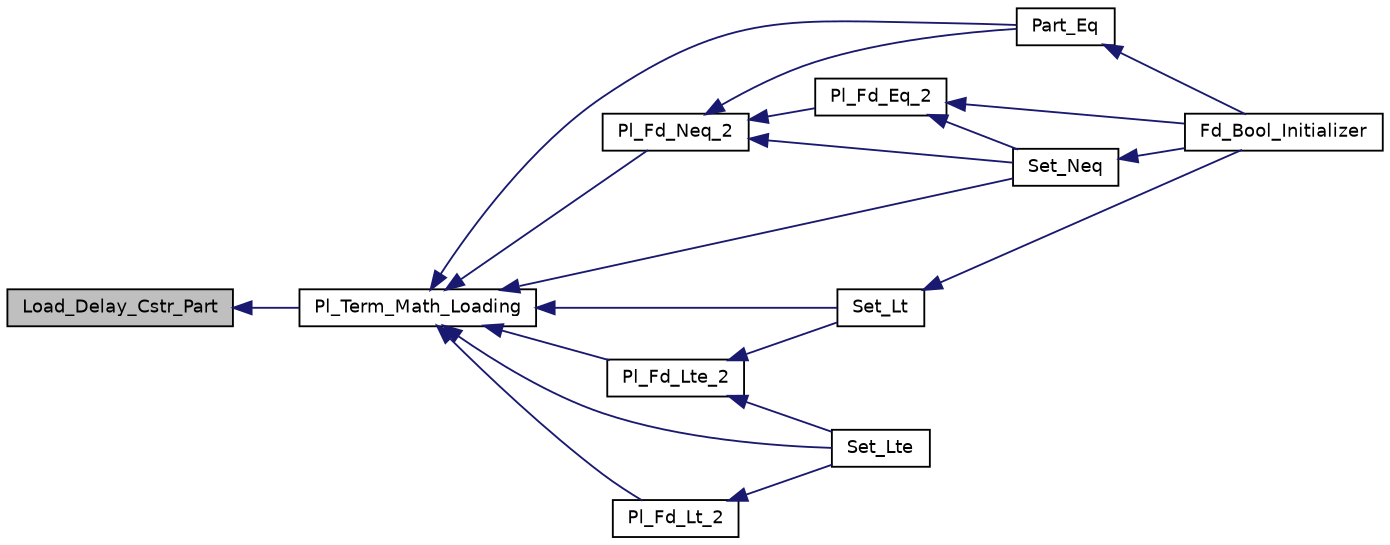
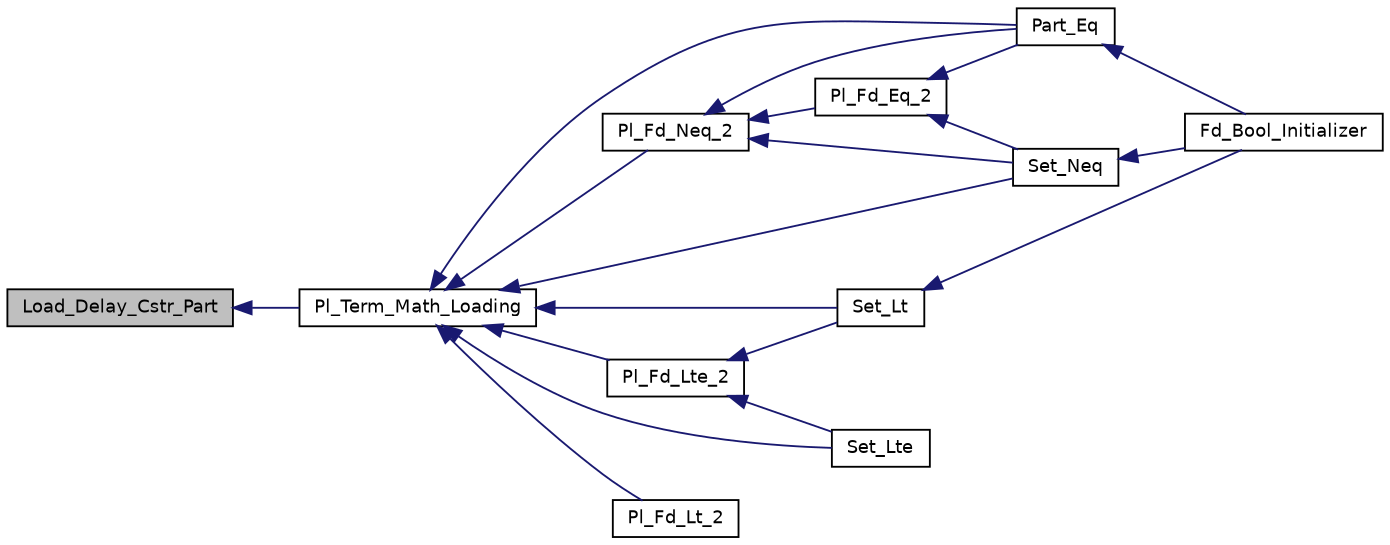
  digraph {
    rankdir=LR
    node [color=black fillcolor=white fontname=Helvetica fontsize=10 shape=record style=filled]
    edge [color=midnightblue dir=back fontname=Helvetica fontsize=10 labelfontname=Helvetica labelfontsize=10 style=solid]
    n1 [fillcolor=grey75 fontcolor=black height=0.2 label=Load_Delay_Cstr_Part width=0.4]
    n2 [height=0.2 label=Pl_Term_Math_Loading width=0.4]
    n3 [height=0.2 label=Part_Eq width=0.4]
    n4 [height=0.2 label=Set_Neq width=0.4]
    n5 [height=0.2 label=Set_Lt width=0.4]
    n6 [height=0.2 label=Set_Lte width=0.4]
    n7 [height=0.2 label=Pl_Fd_Neq_2 width=0.4]
    n8 [height=0.2 label=Pl_Fd_Lt_2 width=0.4]
    n9 [height=0.2 label=Pl_Fd_Lte_2 width=0.4]
    n10 [height=0.2 label=Fd_Bool_Initializer width=0.4]
    n11 [height=0.2 label=Pl_Fd_Eq_2 width=0.4]
    n1 -> n2
    n2 -> n3
    n2 -> n4
    n2 -> n5
    n2 -> n6
    n2 -> n7
    n2 -> n8
    n2 -> n9
    n3 -> n10
    n4 -> n10
    n5 -> n10
    n7 -> n3
    n7 -> n4
    n7 -> n11
-   n8 -> n6
    n9 -> n5
    n9 -> n6
-   n11 -> n10
+   n11 -> n3
    n11 -> n4
  }
